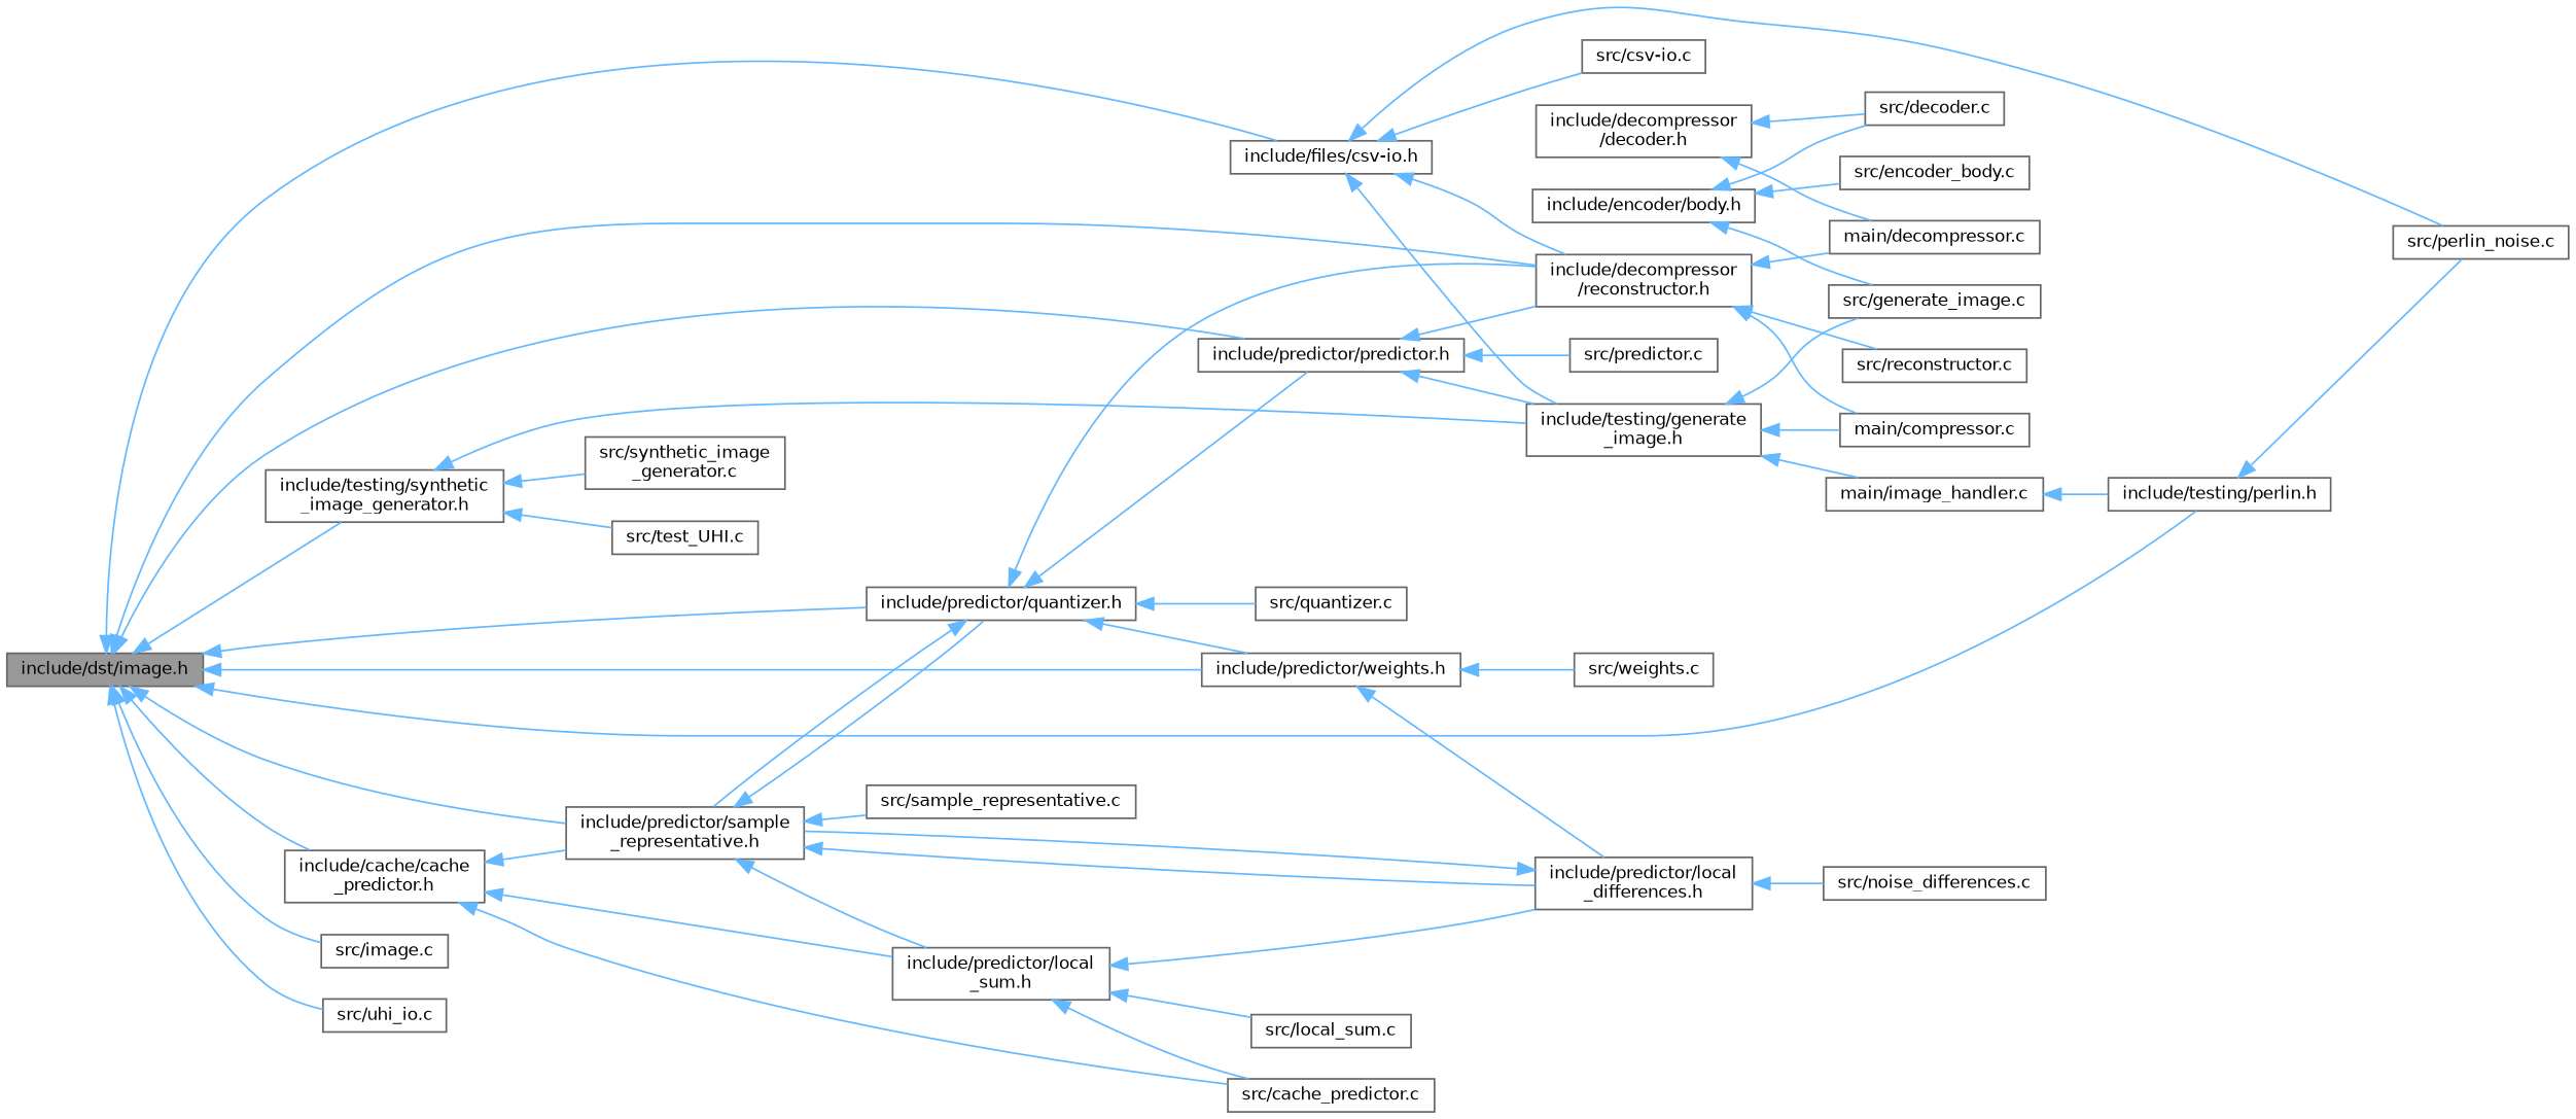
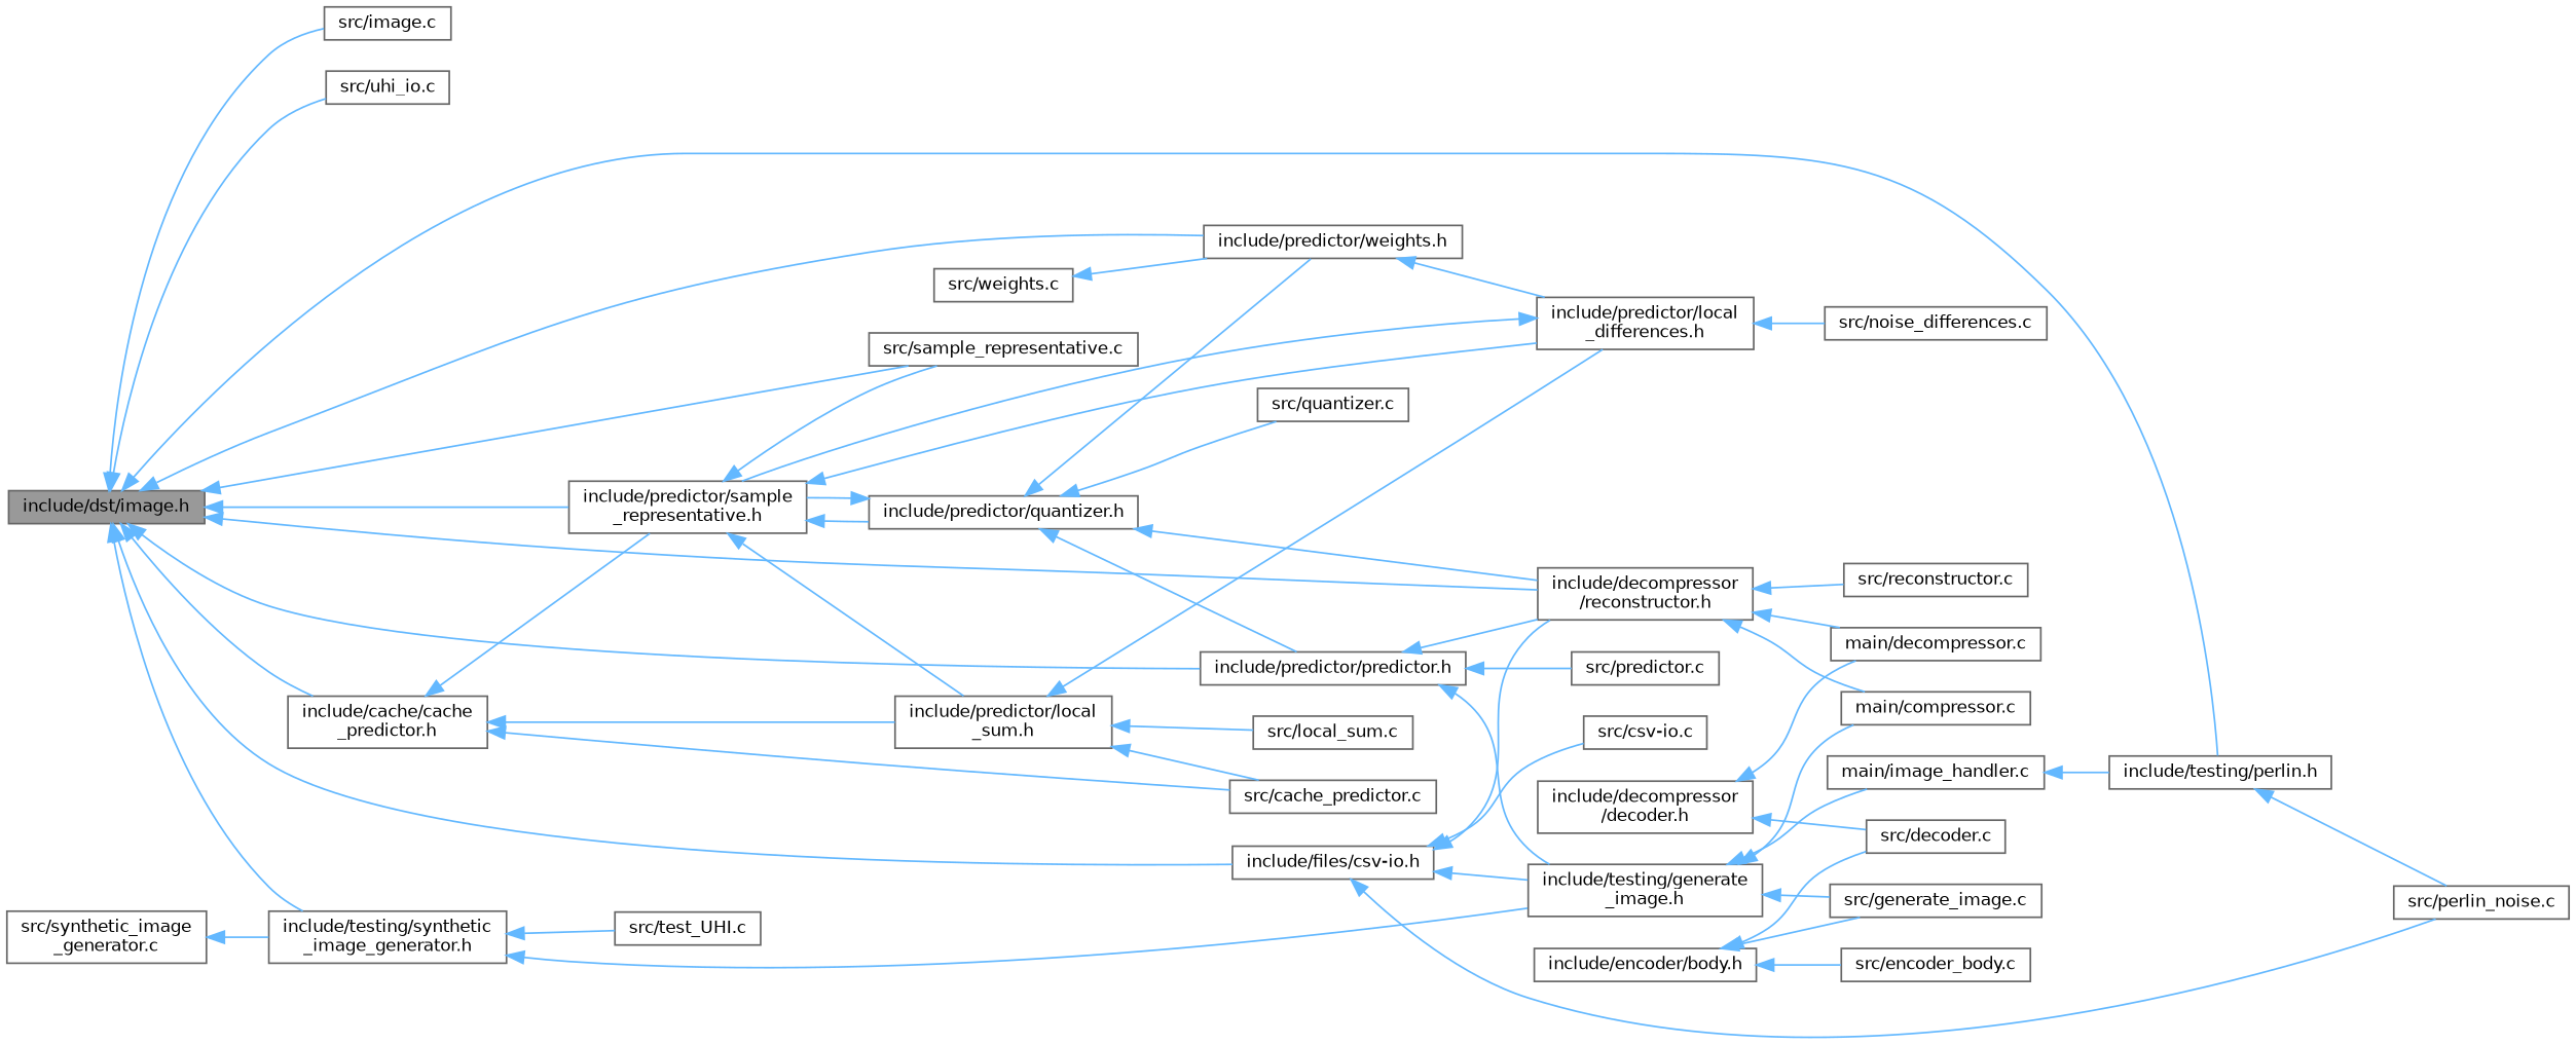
  digraph {
    rankdir=LR
    node [color=grey40 fillcolor=white fontname=Helvetica fontsize=10 shape=box style=filled]
    edge [color=steelblue1 dir=back fontname=Helvetica fontsize=10 labelfontname=Helvetica labelfontsize=10 style=solid]
    n1 [color=gray40 fillcolor=grey60 fontcolor=black height=0.2 label="include/dst/image.h" width=0.4]
    n2 [height=0.2 label="include/cache/cache\l_predictor.h" width=0.4]
    n3 [height=0.2 label="include/predictor/sample\l_representative.h" width=0.4]
    n4 [height=0.2 label="include/predictor/quantizer.h" width=0.4]
    n5 [height=0.2 label="include/decompressor\l/reconstructor.h" width=0.4]
    n6 [height=0.2 label="include/predictor/predictor.h" width=0.4]
    n7 [height=0.2 label="include/predictor/weights.h" width=0.4]
    n8 [height=0.2 label="include/files/csv-io.h" width=0.4]
    n9 [height=0.2 label="include/testing/perlin.h" width=0.4]
    n10 [height=0.2 label="include/testing/synthetic\l_image_generator.h" width=0.4]
    n11 [height=0.2 label="src/image.c" width=0.4]
    n12 [height=0.2 label="src/uhi_io.c" width=0.4]
    n13 [height=0.2 label="include/predictor/local\l_sum.h" width=0.4]
    n14 [height=0.2 label="src/cache_predictor.c" width=0.4]
    n15 [height=0.2 label="include/predictor/local\l_differences.h" width=0.4]
    n16 [height=0.2 label="src/sample_representative.c" width=0.4]
    n17 [height=0.2 label="src/quantizer.c" width=0.4]
    n18 [height=0.2 label="main/compressor.c" width=0.4]
    n19 [height=0.2 label="main/decompressor.c" width=0.4]
    n20 [height=0.2 label="src/reconstructor.c" width=0.4]
    n21 [height=0.2 label="include/testing/generate\l_image.h" width=0.4]
    n22 [height=0.2 label="src/predictor.c" width=0.4]
    n23 [height=0.2 label="src/weights.c" width=0.4]
    n24 [height=0.2 label="include/decompressor\l/decoder.h" width=0.4]
    n25 [height=0.2 label="src/decoder.c" width=0.4]
    n26 [height=0.2 label="include/encoder/body.h" width=0.4]
    n27 [height=0.2 label="src/generate_image.c" width=0.4]
    n28 [height=0.2 label="src/encoder_body.c" width=0.4]
    n29 [height=0.2 label="src/csv-io.c" width=0.4]
    n30 [height=0.2 label="src/perlin_noise.c" width=0.4]
    n31 [height=0.2 label="src/synthetic_image\l_generator.c" width=0.4]
    n32 [height=0.2 label="src/test_UHI.c" width=0.4]
    n33 [height=0.2 label="src/local_sum.c" width=0.4]
    n34 [height=0.2 label="src/noise_differences.c" width=0.4]
    n35 [height=0.2 label="main/image_handler.c" width=0.4]
    n1 -> n2
    n1 -> n3
-   n1 -> n4
+   n1 -> n16
    n1 -> n5
    n1 -> n6
    n1 -> n7
    n1 -> n8
    n1 -> n9
    n1 -> n10
    n1 -> n11
    n1 -> n12
    n2 -> n3
    n2 -> n13
    n2 -> n14
    n3 -> n4
    n3 -> n13
    n3 -> n15
    n3 -> n16
    n4 -> n3
    n4 -> n5
    n4 -> n6
    n4 -> n7
    n4 -> n17
    n5 -> n18
    n5 -> n19
    n5 -> n20
    n6 -> n5
    n6 -> n21
    n6 -> n22
    n7 -> n15
-   n7 -> n23
+   n23 -> n7
    n8 -> n5
    n8 -> n21
    n8 -> n29
    n8 -> n30
    n9 -> n30
    n10 -> n21
-   n10 -> n31
+   n31 -> n10
    n10 -> n32
    n13 -> n14
    n13 -> n15
    n13 -> n33
    n15 -> n3
    n15 -> n34
    n21 -> n18
    n21 -> n27
    n21 -> n35
    n24 -> n19
    n24 -> n25
    n26 -> n25
    n26 -> n27
    n26 -> n28
    n35 -> n9
  }
